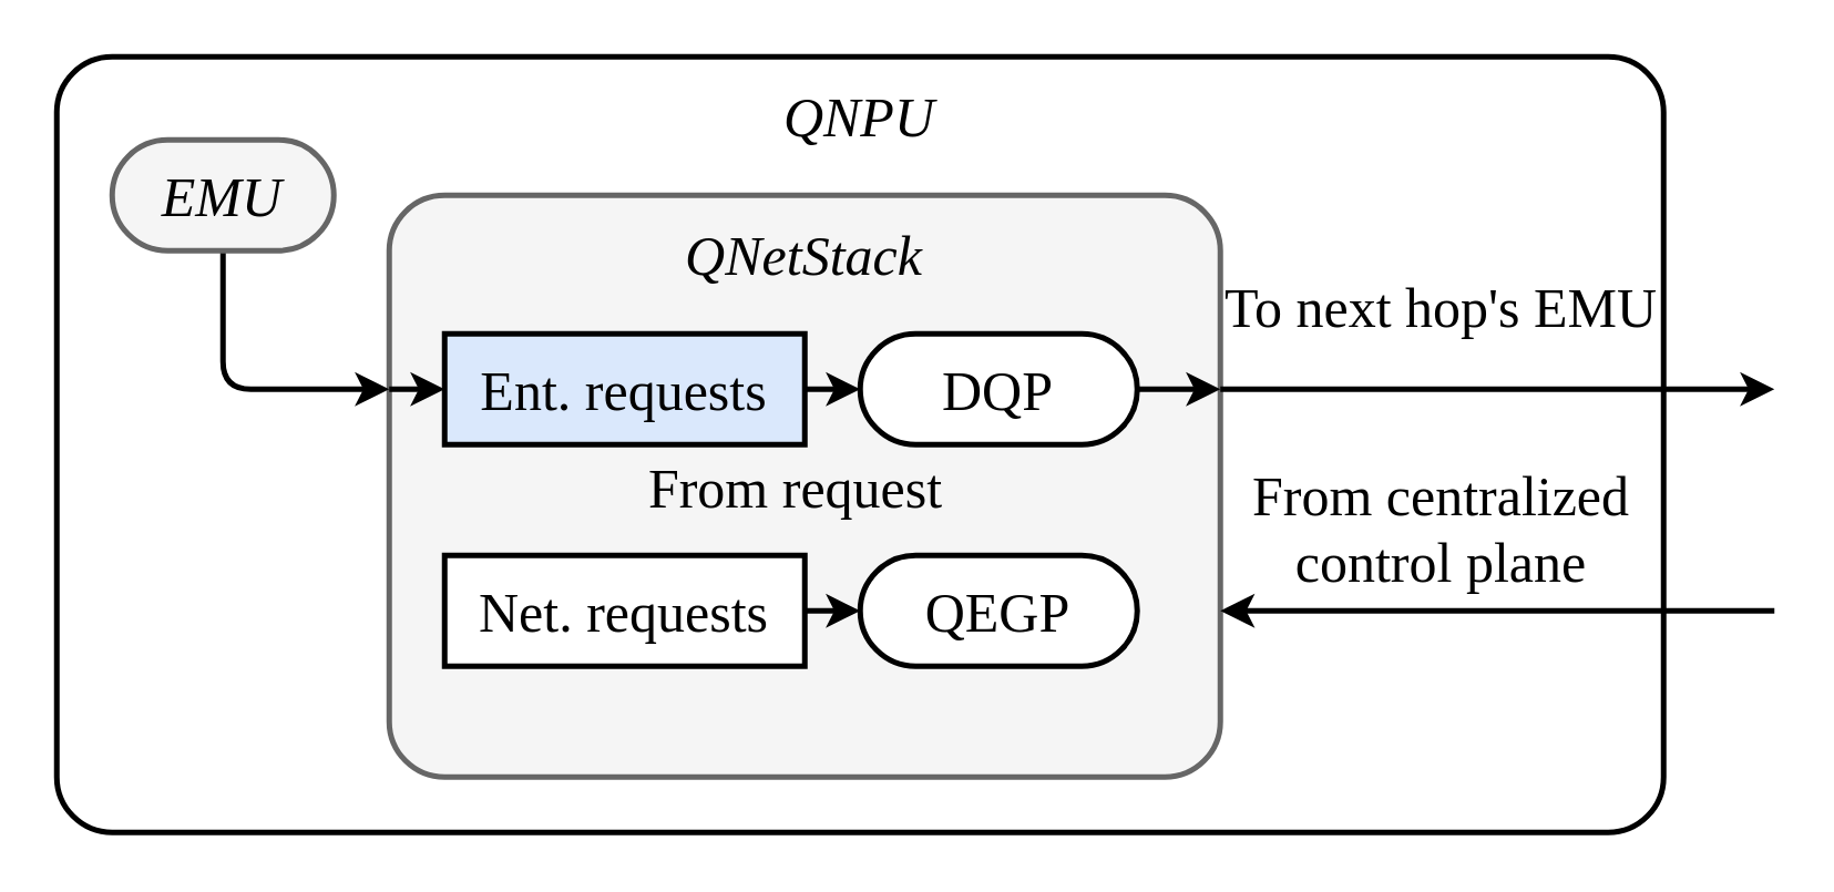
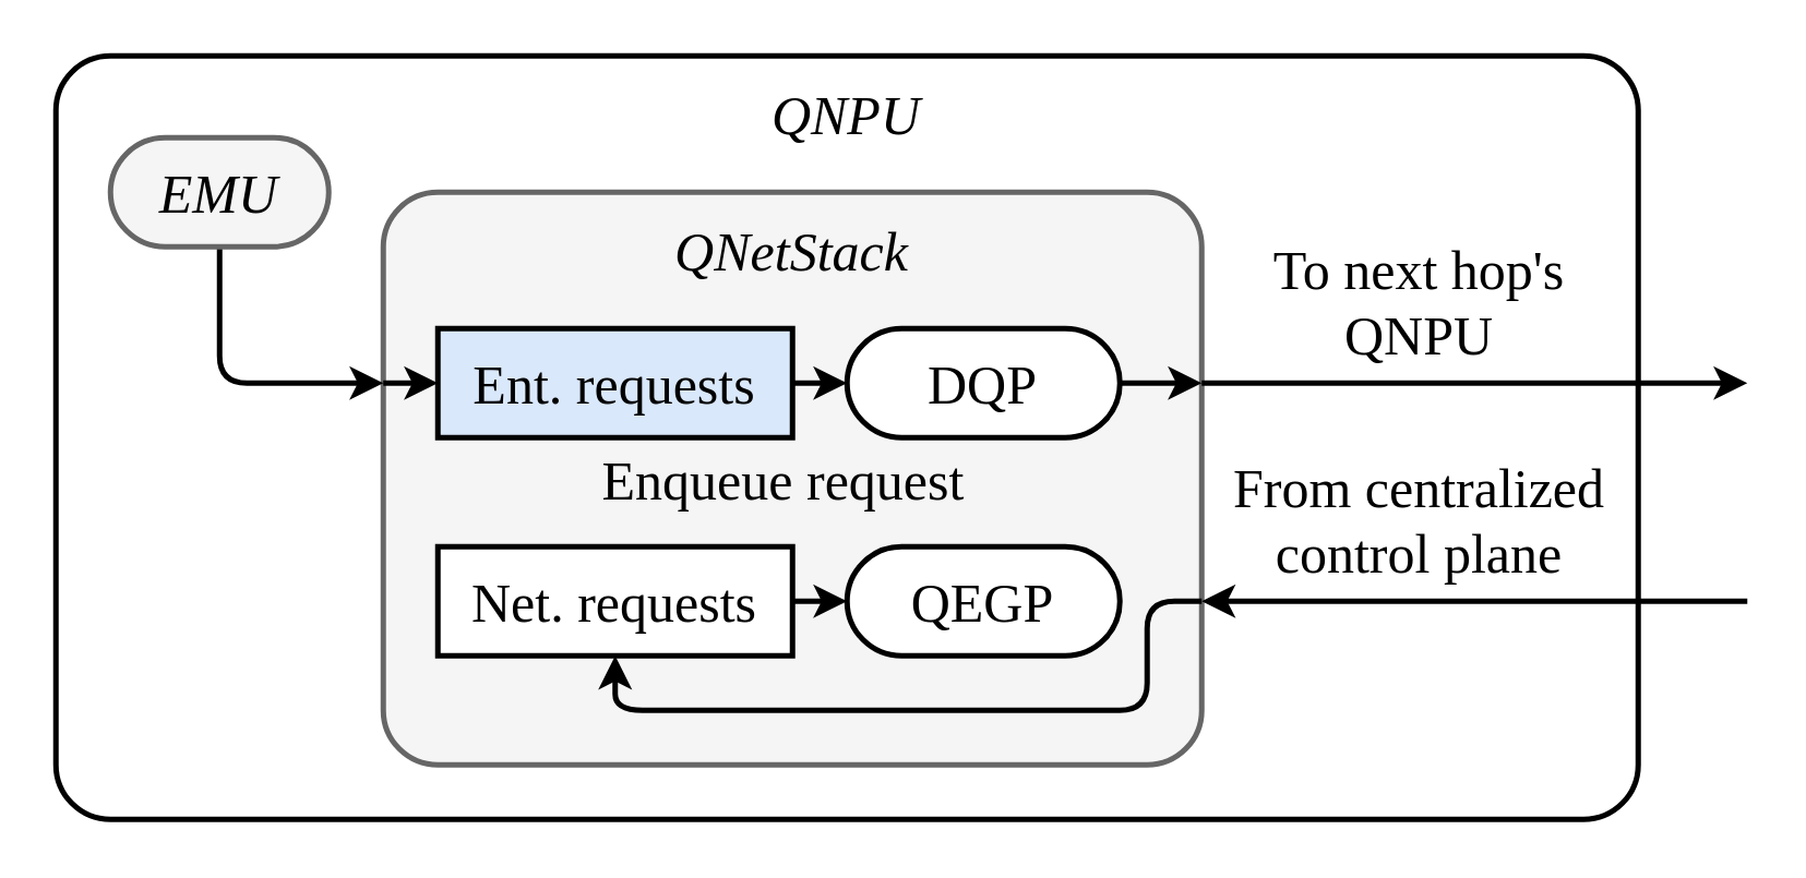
  <mxCell id="0" />
  <mxCell id="1" parent="0" />
  <mxCell id="2" value="QNPU" style="rounded=1;whiteSpace=wrap;html=1;strokeWidth=2;fontFamily=Times New Roman;fontSize=20;align=center;verticalAlign=top;spacingRight=0;spacingLeft=0;spacingTop=5;spacing=0;absoluteArcSize=1;arcSize=40;fontStyle=2;" parent="1" vertex="1"><mxGeometry x="20" y="20" width="580" height="280" as="geometry" /></mxCell>
  <mxCell id="3" value="QNetStack" style="rounded=1;whiteSpace=wrap;html=1;strokeWidth=2;fontFamily=Times New Roman;fontSize=20;align=center;verticalAlign=top;spacingRight=0;spacingLeft=0;spacingTop=5;spacing=0;absoluteArcSize=1;arcSize=40;fillColor=#f5f5f5;strokeColor=#666666;fontStyle=2;" parent="1" vertex="1"><mxGeometry x="140" y="70" width="300" height="210" as="geometry" /></mxCell>
  <mxCell id="4" style="edgeStyle=orthogonalEdgeStyle;rounded=1;orthogonalLoop=1;jettySize=auto;html=1;strokeWidth=2;" parent="1" edge="1"><mxGeometry relative="1" as="geometry"><mxPoint x="160" y="140" as="targetPoint" /><mxPoint x="140" y="140" as="sourcePoint" /></mxGeometry></mxCell>
  <mxCell id="5" style="edgeStyle=orthogonalEdgeStyle;rounded=1;orthogonalLoop=1;jettySize=auto;html=1;exitX=1;exitY=0.5;exitDx=0;exitDy=0;strokeWidth=2;" parent="1" source="13" edge="1"><mxGeometry relative="1" as="geometry"><mxPoint x="440" y="140" as="targetPoint" /></mxGeometry></mxCell>
  <mxCell id="6" style="edgeStyle=orthogonalEdgeStyle;rounded=1;orthogonalLoop=1;jettySize=auto;html=1;exitX=1;exitY=0.5;exitDx=0;exitDy=0;strokeWidth=2;" parent="1" edge="1"><mxGeometry relative="1" as="geometry"><mxPoint x="640" y="140" as="targetPoint" /><mxPoint x="440" y="140" as="sourcePoint" /></mxGeometry></mxCell>
  <mxCell id="7" style="edgeStyle=orthogonalEdgeStyle;rounded=1;orthogonalLoop=1;jettySize=auto;html=1;exitX=1;exitY=0.5;exitDx=0;exitDy=0;strokeWidth=2;" parent="1" source="8" edge="1"><mxGeometry relative="1" as="geometry"><mxPoint x="310" y="140" as="targetPoint" /></mxGeometry></mxCell>
  <mxCell id="8" value="Ent. requests" style="rounded=0;whiteSpace=wrap;html=1;strokeWidth=2;fontFamily=Times New Roman;fontSize=20;align=center;verticalAlign=middle;spacingRight=0;spacingLeft=0;spacingTop=0;spacing=0;fillColor=#dae8fc;" parent="1" vertex="1"><mxGeometry x="160" y="120" width="130" height="40" as="geometry" /></mxCell>
  <mxCell id="9" style="edgeStyle=orthogonalEdgeStyle;rounded=1;orthogonalLoop=1;jettySize=auto;html=1;exitX=0.5;exitY=1;exitDx=0;exitDy=0;strokeWidth=2;" parent="1" source="10" edge="1"><mxGeometry relative="1" as="geometry"><mxPoint x="140" y="140" as="targetPoint" /><Array as="points"><mxPoint x="80" y="140" /></Array></mxGeometry></mxCell>
  <mxCell id="10" value="EMU" style="rounded=1;whiteSpace=wrap;html=1;strokeWidth=2;fontFamily=Times New Roman;fontSize=20;align=center;verticalAlign=middle;spacingRight=0;spacingLeft=0;spacingTop=0;spacing=0;absoluteArcSize=1;arcSize=40;fillColor=#f5f5f5;strokeColor=#666666;fontStyle=2;" parent="1" vertex="1"><mxGeometry x="40" y="50" width="80" height="40" as="geometry" /></mxCell>
  <mxCell id="11" style="edgeStyle=orthogonalEdgeStyle;rounded=1;orthogonalLoop=1;jettySize=auto;html=1;exitX=1;exitY=0.5;exitDx=0;exitDy=0;strokeWidth=2;" parent="1" source="12" edge="1"><mxGeometry relative="1" as="geometry"><mxPoint x="310" y="220" as="targetPoint" /></mxGeometry></mxCell>
  <mxCell id="12" value="Net. requests" style="rounded=0;whiteSpace=wrap;html=1;strokeWidth=2;fontFamily=Times New Roman;fontSize=20;align=center;verticalAlign=middle;spacingRight=0;spacingLeft=0;spacingTop=0;spacing=0;" parent="1" vertex="1"><mxGeometry x="160" y="200" width="130" height="40" as="geometry" /></mxCell>
  <mxCell id="13" value="DQP" style="rounded=1;whiteSpace=wrap;html=1;strokeWidth=2;fontFamily=Times New Roman;fontSize=20;align=center;verticalAlign=middle;spacingRight=0;spacingLeft=0;spacingTop=0;spacing=0;absoluteArcSize=1;arcSize=40;fontStyle=0;" parent="1" vertex="1"><mxGeometry x="310" y="120" width="100" height="40" as="geometry" /></mxCell>
  <mxCell id="14" value="QEGP" style="rounded=1;whiteSpace=wrap;html=1;strokeWidth=2;fontFamily=Times New Roman;fontSize=20;align=center;verticalAlign=middle;spacingRight=0;spacingLeft=0;spacingTop=0;spacing=0;absoluteArcSize=1;arcSize=40;fontStyle=0;" parent="1" vertex="1"><mxGeometry x="310" y="200" width="100" height="40" as="geometry" /></mxCell>
  <mxCell id="15" value="From centralized control plane" style="text;html=1;strokeColor=none;fillColor=none;align=center;verticalAlign=middle;whiteSpace=wrap;rounded=0;fontSize=20;fontColor=#000000;fontFamily=Times New Roman;spacing=0;" parent="1" vertex="1"><mxGeometry x="440" y="160" width="160" height="60" as="geometry" /></mxCell>
  <mxCell id="16" style="edgeStyle=orthogonalEdgeStyle;rounded=1;orthogonalLoop=1;jettySize=auto;html=1;entryX=0;entryY=0.5;entryDx=0;entryDy=0;strokeWidth=2;" parent="1" edge="1"><mxGeometry relative="1" as="geometry"><mxPoint x="640" y="220" as="sourcePoint" /><mxPoint x="440" y="220" as="targetPoint" /></mxGeometry></mxCell>
- <mxCell id="18" value="To next hop's EMU" style="text;html=1;strokeColor=none;fillColor=none;align=center;verticalAlign=middle;whiteSpace=wrap;rounded=0;fontSize=20;fontColor=#000000;fontFamily=Times New Roman;spacing=0;" parent="1" vertex="1"><mxGeometry x="440" y="80" width="160" height="60" as="geometry" /></mxCell>
- <mxCell id="19" value="From request" style="text;html=1;strokeColor=none;fillColor=none;align=center;verticalAlign=middle;whiteSpace=wrap;rounded=0;fontSize=20;fontColor=#000000;fontFamily=Times New Roman;spacing=0;" vertex="1" parent="1"><mxGeometry x="207" y="150" width="160" height="50" as="geometry" /></mxCell>
+ <mxCell id="17" style="edgeStyle=orthogonalEdgeStyle;rounded=1;orthogonalLoop=1;jettySize=auto;html=1;strokeWidth=2;exitX=0;exitY=1;exitDx=0;exitDy=0;entryX=0.5;entryY=1;entryDx=0;entryDy=0;" parent="1" source="15" target="12" edge="1"><mxGeometry relative="1" as="geometry"><mxPoint x="170" y="220" as="targetPoint" /><mxPoint x="140" y="220" as="sourcePoint" /><Array as="points"><mxPoint x="420" y="220" /><mxPoint x="420" y="260" /><mxPoint x="225" y="260" /></Array></mxGeometry></mxCell>
+ <mxCell id="18" value="To next hop's QNPU" style="text;html=1;strokeColor=none;fillColor=none;align=center;verticalAlign=middle;whiteSpace=wrap;rounded=0;fontSize=20;fontColor=#000000;fontFamily=Times New Roman;spacing=0;" parent="1" vertex="1"><mxGeometry x="440" y="80" width="160" height="60" as="geometry" /></mxCell>
+ <mxCell id="19" value="Enqueue request" style="text;html=1;strokeColor=none;fillColor=none;align=center;verticalAlign=middle;whiteSpace=wrap;rounded=0;fontSize=20;fontColor=#000000;fontFamily=Times New Roman;spacing=0;" vertex="1" parent="1"><mxGeometry x="207" y="150" width="160" height="50" as="geometry" /></mxCell>
